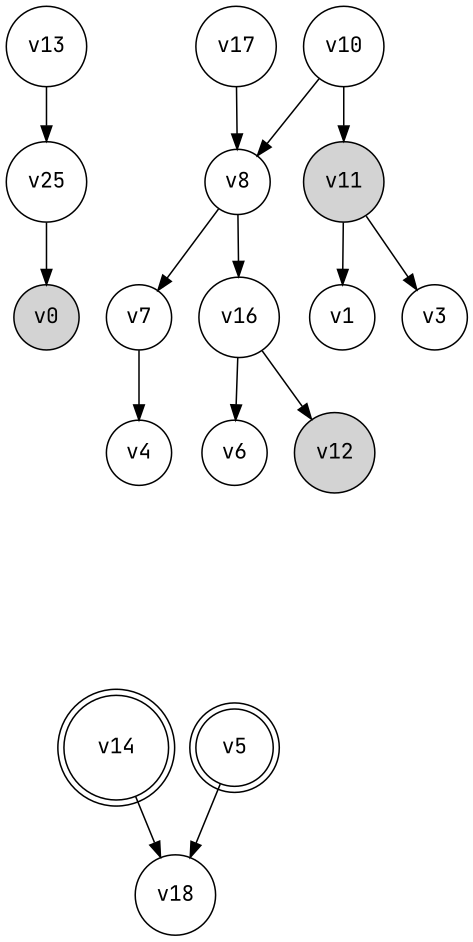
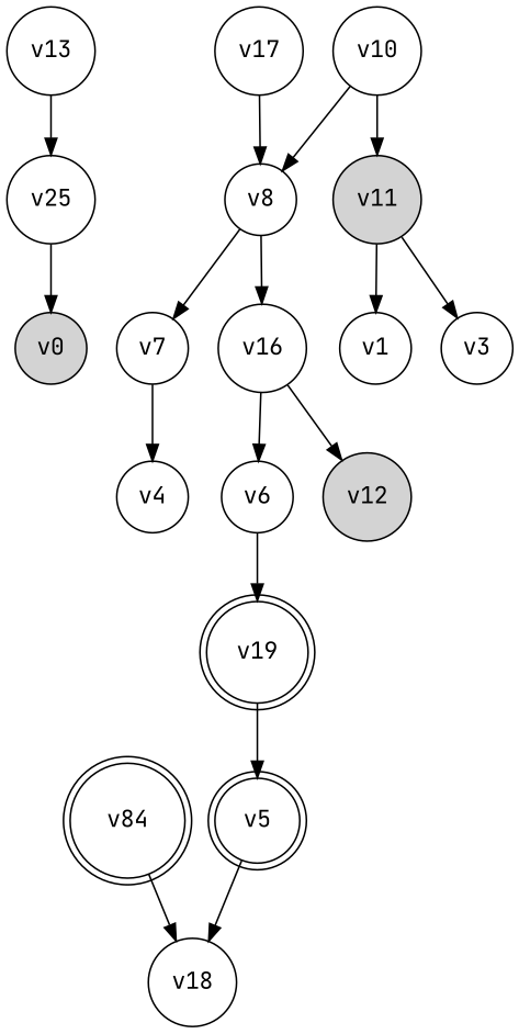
  digraph {
    fontname="JetBrains Mono"
    rankdir=TD
    node [fontname="JetBrains Mono" shape=circle]
    edge [fontname="JetBrains Mono"]
    v0 [style=filled]
-   v14 [shape=doublecircle]
+   v14 [shape=doublecircle label=v84]
    v18
    v5 [shape=doublecircle]
+   v19 [shape=doublecircle]
    v6
    v7
    v4
    v8
    v16
    v12 [style=filled]
    v10
    v11 [style=filled]
    v1
    v3
    n16 [label=v25]
    v13
    v17
    v14 -> v18
    v5 -> v18
+   v19 -> v5
+   v6 -> v19
    v7 -> v4
    v8 -> v7
    v8 -> v16
    v16 -> v6
    v16 -> v12
    v10 -> v8
    v10 -> v11
    v11 -> v1
    v11 -> v3
    n16 -> v0
    v13 -> n16
    v17 -> v8
  }
